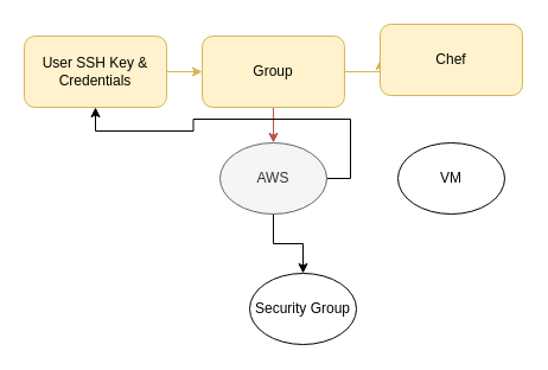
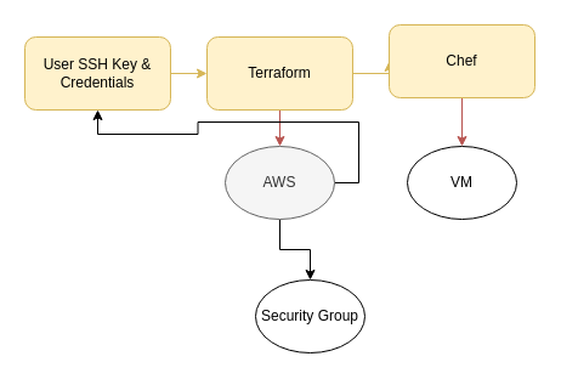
  <mxCell id="0" />
  <mxCell id="1" parent="0" />
  <mxCell id="2" style="edgeStyle=orthogonalEdgeStyle;rounded=0;orthogonalLoop=1;jettySize=auto;html=1;exitX=0.5;exitY=1;exitDx=0;exitDy=0;entryX=0.5;entryY=0;entryDx=0;entryDy=0;fillColor=#f8cecc;strokeColor=#b85450;" edge="1" parent="1" source="4" target="9"><mxGeometry relative="1" as="geometry" /></mxCell>
  <mxCell id="3" style="edgeStyle=orthogonalEdgeStyle;rounded=0;orthogonalLoop=1;jettySize=auto;html=1;exitX=1;exitY=0.5;exitDx=0;exitDy=0;entryX=0;entryY=0.5;entryDx=0;entryDy=0;fillColor=#fff2cc;strokeColor=#d6b656;" edge="1" parent="1" source="4" target="6"><mxGeometry relative="1" as="geometry" /></mxCell>
- <mxCell id="4" value="Group" style="rounded=1;whiteSpace=wrap;html=1;fillColor=#fff2cc;strokeColor=#d6b656;" vertex="1" parent="1"><mxGeometry x="170" y="30" width="120" height="60" as="geometry" /></mxCell>
+ <mxCell id="4" value="Terraform" style="rounded=1;whiteSpace=wrap;html=1;fillColor=#fff2cc;strokeColor=#d6b656;" vertex="1" parent="1"><mxGeometry x="170" y="30" width="120" height="60" as="geometry" /></mxCell>
+ <mxCell id="5" style="edgeStyle=orthogonalEdgeStyle;rounded=0;orthogonalLoop=1;jettySize=auto;html=1;exitX=0.5;exitY=1;exitDx=0;exitDy=0;entryX=0.5;entryY=0;entryDx=0;entryDy=0;fillColor=#f8cecc;strokeColor=#b85450;" edge="1" parent="1" source="6" target="10"><mxGeometry relative="1" as="geometry" /></mxCell>
  <mxCell id="6" value="Chef" style="rounded=1;whiteSpace=wrap;html=1;fillColor=#fff2cc;strokeColor=#d6b656;" vertex="1" parent="1"><mxGeometry x="320" y="20" width="120" height="60" as="geometry" /></mxCell>
  <mxCell id="7" style="edgeStyle=orthogonalEdgeStyle;rounded=0;orthogonalLoop=1;jettySize=auto;html=1;exitX=1;exitY=0.5;exitDx=0;exitDy=0;" edge="1" parent="1" source="9" target="13"><mxGeometry relative="1" as="geometry" /></mxCell>
  <mxCell id="8" style="edgeStyle=orthogonalEdgeStyle;rounded=0;orthogonalLoop=1;jettySize=auto;html=1;exitX=0.5;exitY=1;exitDx=0;exitDy=0;entryX=0.5;entryY=0;entryDx=0;entryDy=0;" edge="1" parent="1" source="9" target="11"><mxGeometry relative="1" as="geometry" /></mxCell>
  <mxCell id="9" value="AWS" style="ellipse;whiteSpace=wrap;html=1;fillColor=#f5f5f5;fontColor=#333333;strokeColor=#666666;" vertex="1" parent="1"><mxGeometry x="185" y="120" width="90" height="60" as="geometry" /></mxCell>
  <mxCell id="10" value="VM" style="ellipse;whiteSpace=wrap;html=1;" vertex="1" parent="1"><mxGeometry x="335" y="120" width="90" height="60" as="geometry" /></mxCell>
  <mxCell id="11" value="Security Group" style="ellipse;whiteSpace=wrap;html=1;" vertex="1" parent="1"><mxGeometry x="210" y="230" width="90" height="60" as="geometry" /></mxCell>
  <mxCell id="12" style="edgeStyle=orthogonalEdgeStyle;rounded=0;orthogonalLoop=1;jettySize=auto;html=1;exitX=1;exitY=0.5;exitDx=0;exitDy=0;entryX=0;entryY=0.5;entryDx=0;entryDy=0;fillColor=#fff2cc;strokeColor=#d6b656;" edge="1" parent="1" source="13" target="4"><mxGeometry relative="1" as="geometry" /></mxCell>
  <mxCell id="13" value="User SSH Key &amp;amp; Credentials" style="rounded=1;whiteSpace=wrap;html=1;fillColor=#fff2cc;strokeColor=#d6b656;" vertex="1" parent="1"><mxGeometry x="20" y="30" width="120" height="60" as="geometry" /></mxCell>
